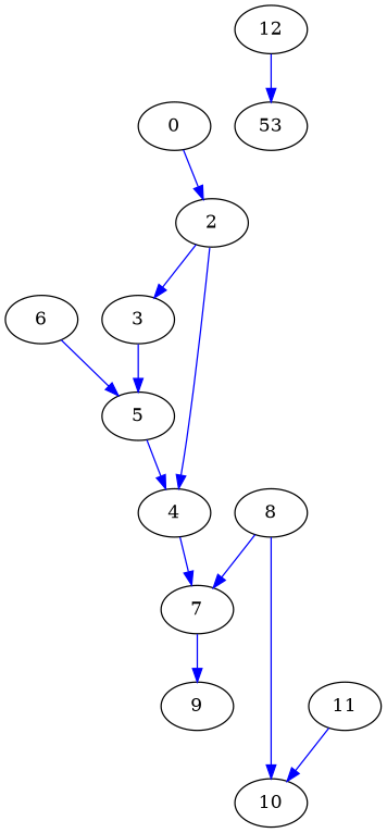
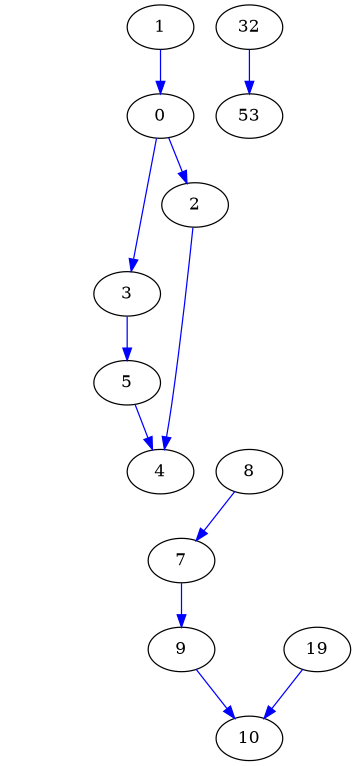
  digraph {
    fontname="DejaVu Serif"
    node [color=black fontname="DejaVu Serif"]
    edge [color=blue fontname="DejaVu Serif"]
    n1 [label=0]
    n2 [label=2]
    n3 [label=4]
    n4 [label=3]
+   n5 [label=1]
    n6 [label=7]
    n7 [label=9]
    n8 [label=10]
    n9 [label=8]
    n10 [label=5]
-   n11 [label=11]
-   n12 [label=6]
+   n11 [label=19]
    n13 [label=53]
-   n14 [label=12]
+   n14 [label=32]
    n1 -> n2
    n2 -> n3
-   n2 -> n4
-   n3 -> n6
+   n1 -> n4
    n4 -> n10
+   n5 -> n1
    n6 -> n7
-   n9 -> n8
+   n7 -> n8
    n9 -> n6
    n10 -> n3
    n11 -> n8
-   n12 -> n10
    n14 -> n13
  }
